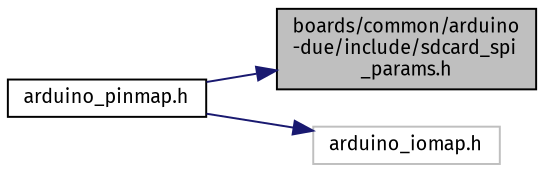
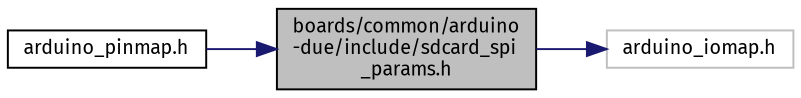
  digraph {
    fontname="Fira Sans"
    rankdir=LR
    node [color=black fillcolor=white fontname="Fira Sans" fontsize=10 shape=record style=filled]
    edge [color=midnightblue fontname="Fira Sans" fontsize=10 labelfontname=Helvetica labelfontsize=10 style=solid]
    n1 [fillcolor=grey75 fontcolor=black height=0.2 label="boards/common/arduino\l-due/include/sdcard_spi\l_params.h" width=0.4]
    n2 [height=0.2 label="arduino_pinmap.h" width=0.4]
    n3 [color=grey75 height=0.2 label="arduino_iomap.h" width=0.4]
    n2 -> n1
-   n2 -> n3
+   n1 -> n3
  }
